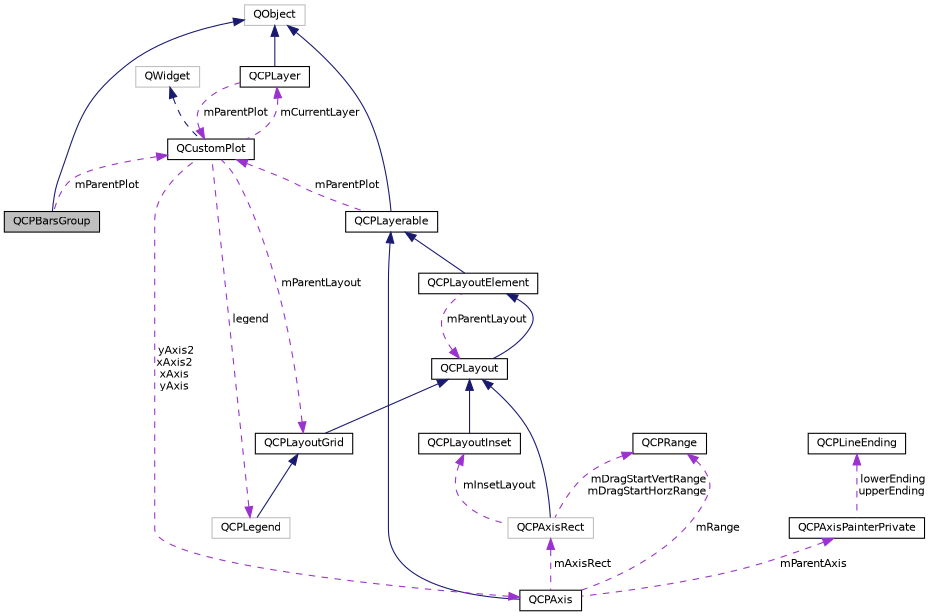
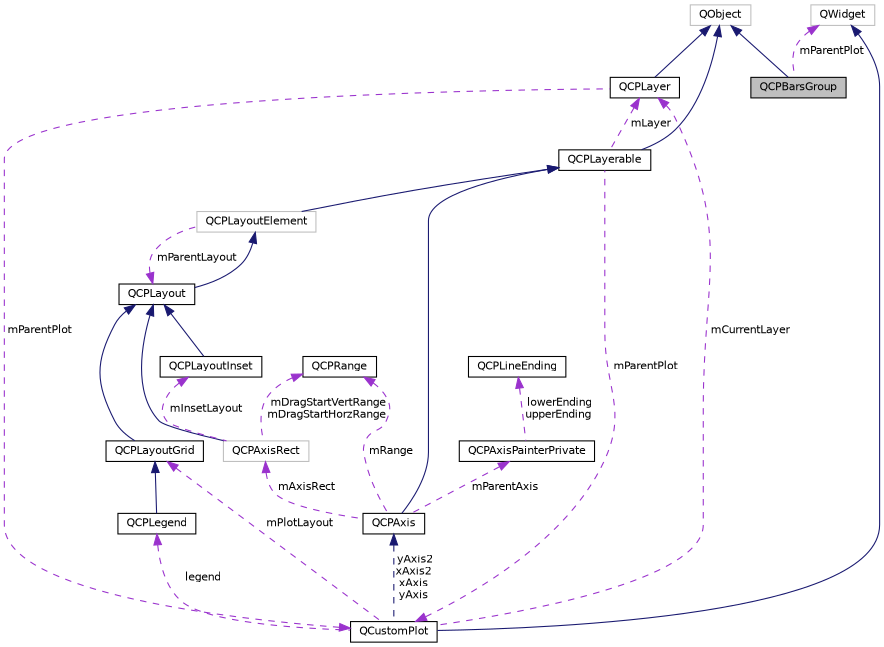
  digraph {
    node [color=black fillcolor=white fontname=Helvetica fontsize=10 shape=record style=filled]
    edge [color=darkorchid3 dir=back fontname=Helvetica fontsize=10 labelfontname=Helvetica labelfontsize=10 style=dashed]
    n1 [fillcolor=grey75 fontcolor=black height=0.2 label=QCPBarsGroup width=0.4]
    n2 [color=grey75 height=0.2 label=QObject width=0.4]
    n3 [height=0.2 label=QCPLayer width=0.4]
    n4 [height=0.2 label=QCPLayerable width=0.4]
    n5 [height=0.2 label=QCustomPlot width=0.4]
-   n6 [height=0.2 label=QCPLayoutElement width=0.4]
+   n6 [color=grey75 height=0.2 label=QCPLayoutElement width=0.4]
    n7 [height=0.2 label=QCPAxis width=0.4]
    n8 [height=0.2 label=QCPAxisPainterPrivate width=0.4]
    n9 [color=grey75 height=0.2 label=QWidget width=0.4]
    n10 [height=0.2 label=QCPLayoutGrid width=0.4]
-   n11 [color=grey75 height=0.2 label=QCPLegend width=0.4]
+   n11 [height=0.2 label=QCPLegend width=0.4]
    n12 [height=0.2 label=QCPLayout width=0.4]
    n13 [height=0.2 label=QCPLayoutInset width=0.4]
    n14 [color=grey75 height=0.2 label=QCPAxisRect width=0.4]
    n15 [height=0.2 label=QCPRange width=0.4]
    n16 [height=0.2 label=QCPLineEnding width=0.4]
    n2 -> n1 [color=midnightblue style=solid]
    n2 -> n3 [color=midnightblue style=solid]
    n2 -> n4 [color=midnightblue style=solid]
+   n3 -> n4 [label=" mLayer"]
    n3 -> n5 [label=" mCurrentLayer"]
    n4 -> n6 [color=midnightblue style=solid]
    n4 -> n7 [color=midnightblue style=solid]
-   n5 -> n1 [label=" mParentPlot"]
+   n9 -> n1 [label=" mParentPlot"]
    n5 -> n3 [label=" mParentPlot"]
    n5 -> n4 [label=" mParentPlot"]
    n6 -> n12 [color=midnightblue style=solid]
-   n7 -> n5 [label=" yAxis2\nxAxis2\nxAxis\nyAxis"]
+   n7 -> n5 [color=midnightblue label=" yAxis2\nxAxis2\nxAxis\nyAxis"]
    n8 -> n7 [label=" mParentAxis"]
-   n9 -> n5 [color=midnightblue]
-   n10 -> n5 [label=" mParentLayout"]
+   n9 -> n5 [color=midnightblue style=solid]
+   n10 -> n5 [label=" mPlotLayout"]
    n10 -> n11 [color=midnightblue style=solid]
    n11 -> n5 [label=" legend"]
    n12 -> n6 [label=" mParentLayout"]
    n12 -> n10 [color=midnightblue style=solid]
    n12 -> n13 [color=midnightblue style=solid]
    n12 -> n14 [color=midnightblue style=solid]
    n13 -> n14 [label=" mInsetLayout"]
    n14 -> n7 [label=" mAxisRect"]
    n15 -> n7 [label=" mRange"]
    n15 -> n14 [label=" mDragStartVertRange\nmDragStartHorzRange"]
    n16 -> n8 [label=" lowerEnding\nupperEnding"]
  }
